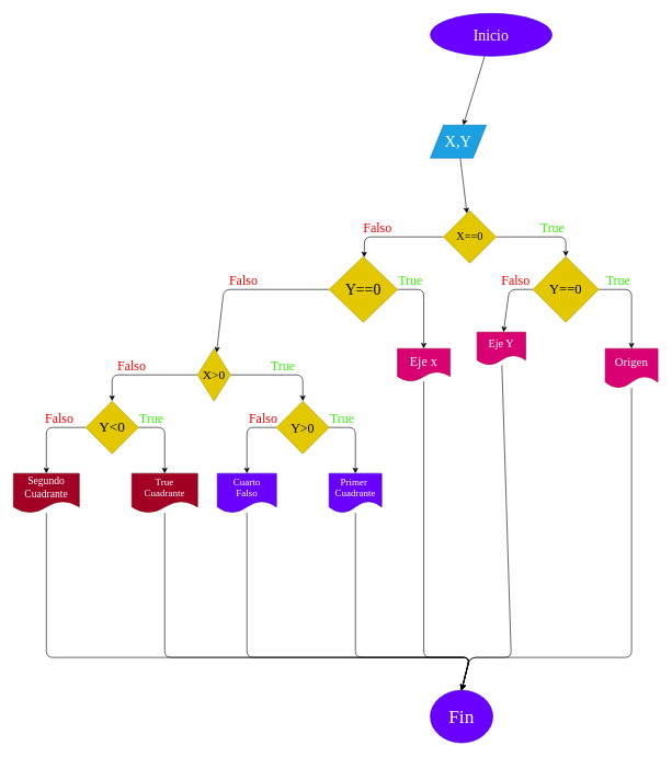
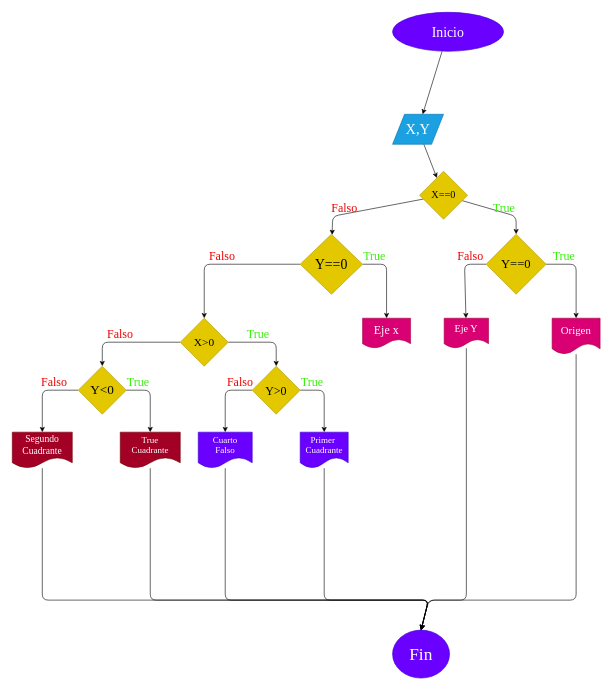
  <mxCell id="0" />
  <mxCell id="1" parent="0" />
  <mxCell id="2" value="" style="edgeStyle=none;html=1;" parent="1" source="3" target="5" edge="1"><mxGeometry relative="1" as="geometry" /></mxCell>
  <mxCell id="3" value="Inicio" style="ellipse;whiteSpace=wrap;html=1;fillColor=#6a00ff;strokeColor=#3700CC;fontColor=#ffffff;fontFamily=Comic Sans MS;fontSize=23;" parent="1" vertex="1"><mxGeometry x="654" y="20" width="185" height="65" as="geometry" /></mxCell>
  <mxCell id="4" value="" style="edgeStyle=none;html=1;" parent="1" source="5" target="8" edge="1"><mxGeometry relative="1" as="geometry" /></mxCell>
  <mxCell id="5" value="X,Y" style="shape=parallelogram;perimeter=parallelogramPerimeter;whiteSpace=wrap;html=1;fixedSize=1;fillColor=#1ba1e2;fontColor=#ffffff;strokeColor=#006EAF;fontFamily=Comic Sans MS;fontSize=24;" parent="1" vertex="1"><mxGeometry x="654" y="190" width="85" height="50" as="geometry" /></mxCell>
  <mxCell id="6" value="" style="edgeStyle=none;html=1;" parent="1" source="8" target="11" edge="1"><mxGeometry relative="1" as="geometry"><Array as="points"><mxPoint x="554" y="360" /></Array></mxGeometry></mxCell>
  <mxCell id="7" value="" style="edgeStyle=none;html=1;" parent="1" source="8" target="14" edge="1"><mxGeometry relative="1" as="geometry"><Array as="points"><mxPoint x="860" y="360" /></Array></mxGeometry></mxCell>
- <mxCell id="8" value="X==0" style="rhombus;whiteSpace=wrap;html=1;fillColor=#e3c800;fontColor=#000000;strokeColor=#B09500;fontFamily=Comic Sans MS;fontSize=17;" parent="1" vertex="1"><mxGeometry x="674" y="320" width="80" height="80" as="geometry" /></mxCell>
+ <mxCell id="8" value="X==0" style="rhombus;whiteSpace=wrap;html=1;fillColor=#e3c800;fontColor=#000000;strokeColor=#B09500;fontFamily=Comic Sans MS;fontSize=17;" parent="1" vertex="1"><mxGeometry x="699" y="285" width="80" height="80" as="geometry" /></mxCell>
  <mxCell id="9" value="" style="edgeStyle=none;html=1;" parent="1" source="11" target="20" edge="1"><mxGeometry relative="1" as="geometry"><Array as="points"><mxPoint x="644" y="440" /></Array></mxGeometry></mxCell>
  <mxCell id="10" value="" style="edgeStyle=none;html=1;" parent="1" source="11" target="23" edge="1"><mxGeometry relative="1" as="geometry"><Array as="points"><mxPoint x="340" y="440" /></Array></mxGeometry></mxCell>
  <mxCell id="11" value="Y==0" style="rhombus;whiteSpace=wrap;html=1;fillColor=#e3c800;fontColor=#000000;strokeColor=#B09500;fontFamily=Comic Sans MS;fontSize=23;" parent="1" vertex="1"><mxGeometry x="500" y="390" width="104" height="100" as="geometry" /></mxCell>
  <mxCell id="12" value="" style="edgeStyle=none;html=1;" parent="1" source="14" target="16" edge="1"><mxGeometry relative="1" as="geometry"><Array as="points"><mxPoint x="774" y="440" /></Array></mxGeometry></mxCell>
  <mxCell id="13" value="" style="edgeStyle=none;html=1;" parent="1" source="14" target="18" edge="1"><mxGeometry relative="1" as="geometry"><Array as="points"><mxPoint x="960" y="440" /></Array></mxGeometry></mxCell>
  <mxCell id="14" value="Y==0" style="rhombus;whiteSpace=wrap;html=1;fillColor=#e3c800;fontColor=#000000;strokeColor=#B09500;fontSize=21;fontFamily=Comic Sans MS;" parent="1" vertex="1"><mxGeometry x="810" y="390" width="100" height="100" as="geometry" /></mxCell>
  <mxCell id="15" style="edgeStyle=none;html=1;entryX=0.5;entryY=0;entryDx=0;entryDy=0;" parent="1" source="16" target="38" edge="1"><mxGeometry relative="1" as="geometry"><Array as="points"><mxPoint x="777" y="1000" /><mxPoint x="714" y="1000" /></Array></mxGeometry></mxCell>
- <mxCell id="16" value="Eje Y" style="shape=document;whiteSpace=wrap;html=1;boundedLbl=1;fillColor=#d80073;fontColor=#ffffff;strokeColor=#A50040;fontSize=17;fontFamily=Comic Sans MS;" parent="1" vertex="1"><mxGeometry x="725" y="505" width="74" height="50" as="geometry" /></mxCell>
+ <mxCell id="16" value="Eje Y" style="shape=document;whiteSpace=wrap;html=1;boundedLbl=1;fillColor=#d80073;fontColor=#ffffff;strokeColor=#A50040;fontSize=17;fontFamily=Comic Sans MS;" parent="1" vertex="1"><mxGeometry x="740" y="530" width="74" height="50" as="geometry" /></mxCell>
  <mxCell id="17" style="edgeStyle=none;html=1;entryX=0.5;entryY=0;entryDx=0;entryDy=0;" parent="1" source="18" target="38" edge="1"><mxGeometry relative="1" as="geometry"><mxPoint x="710" y="1000" as="targetPoint" /><Array as="points"><mxPoint x="960" y="1000" /><mxPoint x="714" y="1000" /></Array></mxGeometry></mxCell>
  <mxCell id="18" value="Origen" style="shape=document;whiteSpace=wrap;html=1;boundedLbl=1;fillColor=#d80073;fontColor=#ffffff;strokeColor=#A50040;fontSize=18;fontFamily=Comic Sans MS;" parent="1" vertex="1"><mxGeometry x="920" y="530" width="80" height="60" as="geometry" /></mxCell>
- <mxCell id="19" style="edgeStyle=none;html=1;entryX=0.5;entryY=0;entryDx=0;entryDy=0;" parent="1" source="20" target="38" edge="1"><mxGeometry relative="1" as="geometry"><Array as="points"><mxPoint x="644" y="1000" /><mxPoint x="714" y="1000" /></Array></mxGeometry></mxCell>
  <mxCell id="20" value="Eje x" style="shape=document;whiteSpace=wrap;html=1;boundedLbl=1;fillColor=#d80073;fontColor=#ffffff;strokeColor=#A50040;fontFamily=Comic Sans MS;fontSize=20;" parent="1" vertex="1"><mxGeometry x="604" y="530" width="80" height="50" as="geometry" /></mxCell>
  <mxCell id="21" value="" style="edgeStyle=none;html=1;" parent="1" source="23" target="26" edge="1"><mxGeometry relative="1" as="geometry"><Array as="points"><mxPoint x="460" y="570" /></Array></mxGeometry></mxCell>
  <mxCell id="22" value="" style="edgeStyle=none;html=1;" parent="1" source="23" target="29" edge="1"><mxGeometry relative="1" as="geometry"><Array as="points"><mxPoint x="170" y="570" /></Array></mxGeometry></mxCell>
- <mxCell id="23" value="X&amp;gt;0" style="rhombus;whiteSpace=wrap;html=1;fillColor=#e3c800;fontColor=#000000;strokeColor=#B09500;fontFamily=Comic Sans MS;fontSize=19;" parent="1" vertex="1"><mxGeometry x="300" y="530" width="50" height="80" as="geometry" /></mxCell>
+ <mxCell id="23" value="X&amp;gt;0" style="rhombus;whiteSpace=wrap;html=1;fillColor=#e3c800;fontColor=#000000;strokeColor=#B09500;fontFamily=Comic Sans MS;fontSize=19;" parent="1" vertex="1"><mxGeometry y="530" width="80" height="80" as="geometry" x="300" /></mxCell>
  <mxCell id="24" value="" style="edgeStyle=none;html=1;" parent="1" source="26" target="35" edge="1"><mxGeometry relative="1" as="geometry"><Array as="points"><mxPoint x="375" y="650" /></Array></mxGeometry></mxCell>
  <mxCell id="25" value="" style="edgeStyle=none;html=1;" parent="1" source="26" target="37" edge="1"><mxGeometry relative="1" as="geometry"><Array as="points"><mxPoint x="540" y="650" /></Array></mxGeometry></mxCell>
  <mxCell id="26" value="Y&amp;gt;0" style="rhombus;whiteSpace=wrap;html=1;fillColor=#e3c800;fontColor=#000000;strokeColor=#B09500;fontFamily=Comic Sans MS;fontSize=20;" parent="1" vertex="1"><mxGeometry x="420" y="610" width="80" height="80" as="geometry" /></mxCell>
  <mxCell id="27" value="" style="edgeStyle=none;html=1;" parent="1" source="29" target="31" edge="1"><mxGeometry relative="1" as="geometry"><Array as="points"><mxPoint x="70" y="650" /></Array></mxGeometry></mxCell>
  <mxCell id="28" value="" style="edgeStyle=none;html=1;" parent="1" source="29" target="33" edge="1"><mxGeometry relative="1" as="geometry"><Array as="points"><mxPoint x="250" y="650" /></Array></mxGeometry></mxCell>
  <mxCell id="29" value="Y&amp;lt;0" style="rhombus;whiteSpace=wrap;html=1;fillColor=#e3c800;fontColor=#000000;strokeColor=#B09500;fontFamily=Comic Sans MS;fontSize=22;" parent="1" vertex="1"><mxGeometry x="130" y="610" width="80" height="80" as="geometry" /></mxCell>
  <mxCell id="30" style="edgeStyle=none;html=1;entryX=0.5;entryY=0;entryDx=0;entryDy=0;" parent="1" source="31" target="38" edge="1"><mxGeometry relative="1" as="geometry"><Array as="points"><mxPoint x="70" y="1000" /><mxPoint x="714" y="1000" /></Array></mxGeometry></mxCell>
  <mxCell id="31" value="Segundo&lt;br style=&quot;font-size: 16px;&quot;&gt;Cuadrante" style="shape=document;whiteSpace=wrap;html=1;boundedLbl=1;fillColor=#a20025;fontColor=#ffffff;strokeColor=#6F0000;fontSize=16;fontFamily=Comic Sans MS;" parent="1" vertex="1"><mxGeometry x="20" y="720" width="100" height="60" as="geometry" /></mxCell>
  <mxCell id="32" style="edgeStyle=none;html=1;entryX=0.5;entryY=0;entryDx=0;entryDy=0;" parent="1" source="33" target="38" edge="1"><mxGeometry relative="1" as="geometry"><Array as="points"><mxPoint x="250" y="1000" /><mxPoint x="714" y="1000" /></Array></mxGeometry></mxCell>
  <mxCell id="33" value="True&lt;br style=&quot;font-size: 15px;&quot;&gt;Cuadrante" style="shape=document;whiteSpace=wrap;html=1;boundedLbl=1;fillColor=#a20025;fontColor=#ffffff;strokeColor=#6F0000;fontSize=15;fontFamily=Comic Sans MS;" parent="1" vertex="1"><mxGeometry x="200" y="720" width="100" height="60" as="geometry" /></mxCell>
  <mxCell id="34" style="edgeStyle=none;html=1;entryX=0.5;entryY=0;entryDx=0;entryDy=0;" parent="1" source="35" target="38" edge="1"><mxGeometry relative="1" as="geometry"><Array as="points"><mxPoint x="375" y="1000" /><mxPoint x="714" y="1000" /></Array></mxGeometry></mxCell>
  <mxCell id="35" value="Cuarto&lt;br style=&quot;font-size: 15px;&quot;&gt;Falso" style="shape=document;whiteSpace=wrap;html=1;boundedLbl=1;fillColor=#6a00ff;fontColor=#ffffff;strokeColor=#3700CC;fontSize=15;fontFamily=Comic Sans MS;" parent="1" vertex="1"><mxGeometry x="330" y="720" width="90" height="60" as="geometry" /></mxCell>
  <mxCell id="36" style="edgeStyle=none;html=1;entryX=0.5;entryY=0;entryDx=0;entryDy=0;" parent="1" source="37" target="38" edge="1"><mxGeometry relative="1" as="geometry"><Array as="points"><mxPoint x="540" y="1000" /><mxPoint x="714" y="1000" /></Array></mxGeometry></mxCell>
  <mxCell id="37" value="Primer&amp;nbsp;&lt;br style=&quot;font-size: 15px;&quot;&gt;Cuadrante" style="shape=document;whiteSpace=wrap;html=1;boundedLbl=1;fillColor=#6a00ff;fontColor=#ffffff;strokeColor=#3700CC;fontSize=15;fontFamily=Comic Sans MS;" parent="1" vertex="1"><mxGeometry x="500" y="720" width="80" height="60" as="geometry" /></mxCell>
  <mxCell id="38" value="Fin" style="ellipse;whiteSpace=wrap;html=1;fillColor=#6a00ff;fontColor=#ffffff;strokeColor=#3700CC;fontFamily=Comic Sans MS;fontSize=29;" parent="1" vertex="1"><mxGeometry x="654" y="1050" width="95" height="80" as="geometry" /></mxCell>
  <mxCell id="39" value="Falso" style="text;html=1;strokeColor=none;fillColor=none;align=center;verticalAlign=middle;whiteSpace=wrap;rounded=0;fontFamily=Comic Sans MS;fontSize=20;fontColor=#F00000;" parent="1" vertex="1"><mxGeometry x="544" y="330" width="60" height="30" as="geometry" /></mxCell>
  <mxCell id="40" value="Falso" style="text;html=1;strokeColor=none;fillColor=none;align=center;verticalAlign=middle;whiteSpace=wrap;rounded=0;fontFamily=Comic Sans MS;fontSize=20;fontColor=#F00000;" parent="1" vertex="1"><mxGeometry x="340" y="410" width="60" height="30" as="geometry" /></mxCell>
  <mxCell id="41" value="Falso" style="text;html=1;strokeColor=none;fillColor=none;align=center;verticalAlign=middle;whiteSpace=wrap;rounded=0;fontFamily=Comic Sans MS;fontSize=20;fontColor=#F00000;" parent="1" vertex="1"><mxGeometry x="170" y="540" width="60" height="30" as="geometry" /></mxCell>
  <mxCell id="42" value="Falso" style="text;html=1;strokeColor=none;fillColor=none;align=center;verticalAlign=middle;whiteSpace=wrap;rounded=0;fontFamily=Comic Sans MS;fontSize=20;fontColor=#F00000;" parent="1" vertex="1"><mxGeometry x="60" y="620" width="60" height="30" as="geometry" /></mxCell>
  <mxCell id="43" value="True" style="text;html=1;strokeColor=none;fillColor=none;align=center;verticalAlign=middle;whiteSpace=wrap;rounded=0;fontFamily=Comic Sans MS;fontSize=20;fontColor=#38F00A;" parent="1" vertex="1"><mxGeometry x="810" y="330" width="60" height="30" as="geometry" /></mxCell>
  <mxCell id="44" value="True" style="text;html=1;strokeColor=none;fillColor=none;align=center;verticalAlign=middle;whiteSpace=wrap;rounded=0;fontFamily=Comic Sans MS;fontSize=20;fontColor=#38F00A;" parent="1" vertex="1"><mxGeometry x="910" y="410" width="60" height="30" as="geometry" /></mxCell>
  <mxCell id="45" value="True" style="text;html=1;strokeColor=none;fillColor=none;align=center;verticalAlign=middle;whiteSpace=wrap;rounded=0;fontFamily=Comic Sans MS;fontSize=20;fontColor=#38F00A;" parent="1" vertex="1"><mxGeometry x="594" y="410" width="60" height="30" as="geometry" /></mxCell>
  <mxCell id="46" value="True" style="text;html=1;strokeColor=none;fillColor=none;align=center;verticalAlign=middle;whiteSpace=wrap;rounded=0;fontFamily=Comic Sans MS;fontSize=20;fontColor=#38F00A;" parent="1" vertex="1"><mxGeometry x="400" y="540" width="60" height="30" as="geometry" /></mxCell>
  <mxCell id="47" value="True" style="text;html=1;strokeColor=none;fillColor=none;align=center;verticalAlign=middle;whiteSpace=wrap;rounded=0;fontFamily=Comic Sans MS;fontSize=20;fontColor=#38F00A;" parent="1" vertex="1"><mxGeometry x="490" y="620" width="60" height="30" as="geometry" /></mxCell>
  <mxCell id="48" value="True" style="text;html=1;strokeColor=none;fillColor=none;align=center;verticalAlign=middle;whiteSpace=wrap;rounded=0;fontFamily=Comic Sans MS;fontSize=20;fontColor=#38F00A;" parent="1" vertex="1"><mxGeometry x="200" y="620" width="60" height="30" as="geometry" /></mxCell>
  <mxCell id="49" value="Falso" style="text;html=1;strokeColor=none;fillColor=none;align=center;verticalAlign=middle;whiteSpace=wrap;rounded=0;fontFamily=Comic Sans MS;fontSize=20;fontColor=#F00000;" parent="1" vertex="1"><mxGeometry x="370" y="620" width="60" height="30" as="geometry" /></mxCell>
  <mxCell id="50" value="Falso" style="text;html=1;strokeColor=none;fillColor=none;align=center;verticalAlign=middle;whiteSpace=wrap;rounded=0;fontFamily=Comic Sans MS;fontSize=20;fontColor=#F00000;" parent="1" vertex="1"><mxGeometry x="754" y="410" width="60" height="30" as="geometry" /></mxCell>
